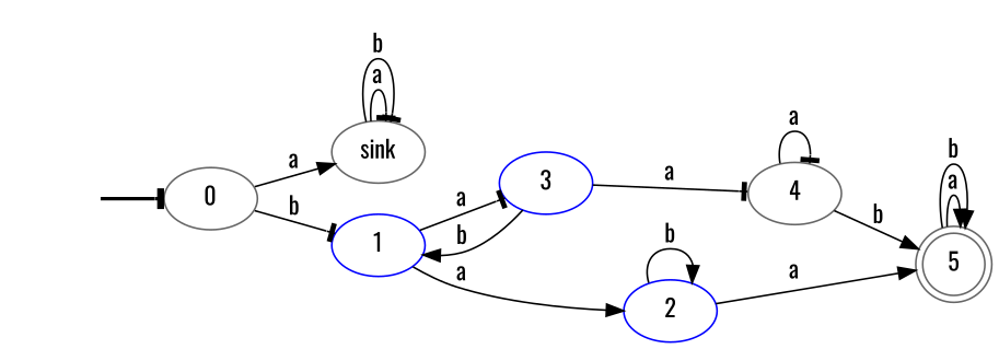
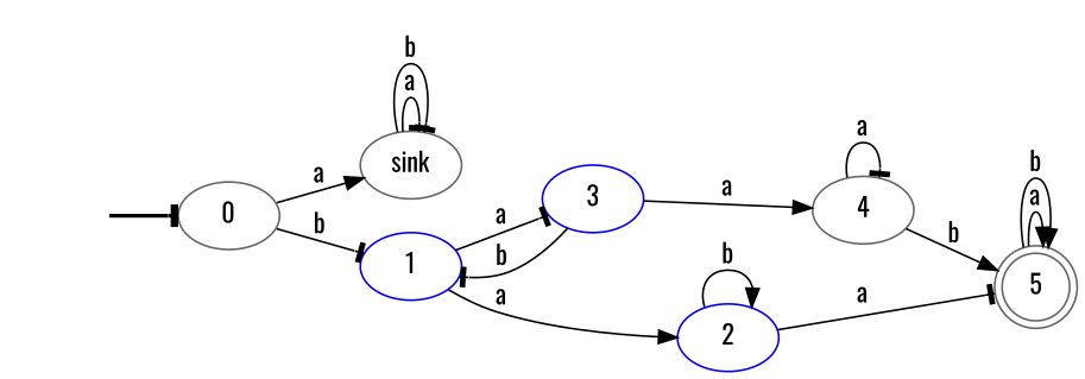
  digraph {
    fontname=Oswald
    rankdir=LR
    node [fontname=Oswald color=gray40]
    edge [arrowhead=normal fontname=Oswald]
    fake [style=invisible color=""]
    0 [root=true]
    sink
    1 [color=blue]
    3 [color=blue]
    2 [color=blue]
    4
    5 [shape=doublecircle]
    fake -> 0 [arrowhead=tee style=bold]
    0 -> sink [label=a]
    0 -> 1 [arrowhead=tee label=b]
    sink -> sink [arrowhead=tee label=a]
    sink -> sink [arrowhead=tee label=b]
    1 -> 3 [arrowhead=tee label=a]
    1 -> 2 [label=a]
-   3 -> 1 [label=b]
-   3 -> 4 [arrowhead=tee label=a]
+   3 -> 1 [arrowhead=tee label=b]
+   3 -> 4 [label=a]
    2 -> 2 [label=b]
-   2 -> 5 [label=a]
+   2 -> 5 [arrowhead=tee label=a]
    4 -> 4 [arrowhead=tee label=a]
    4 -> 5 [label=b]
    5 -> 5 [label=a]
    5 -> 5 [label=b]
  }
